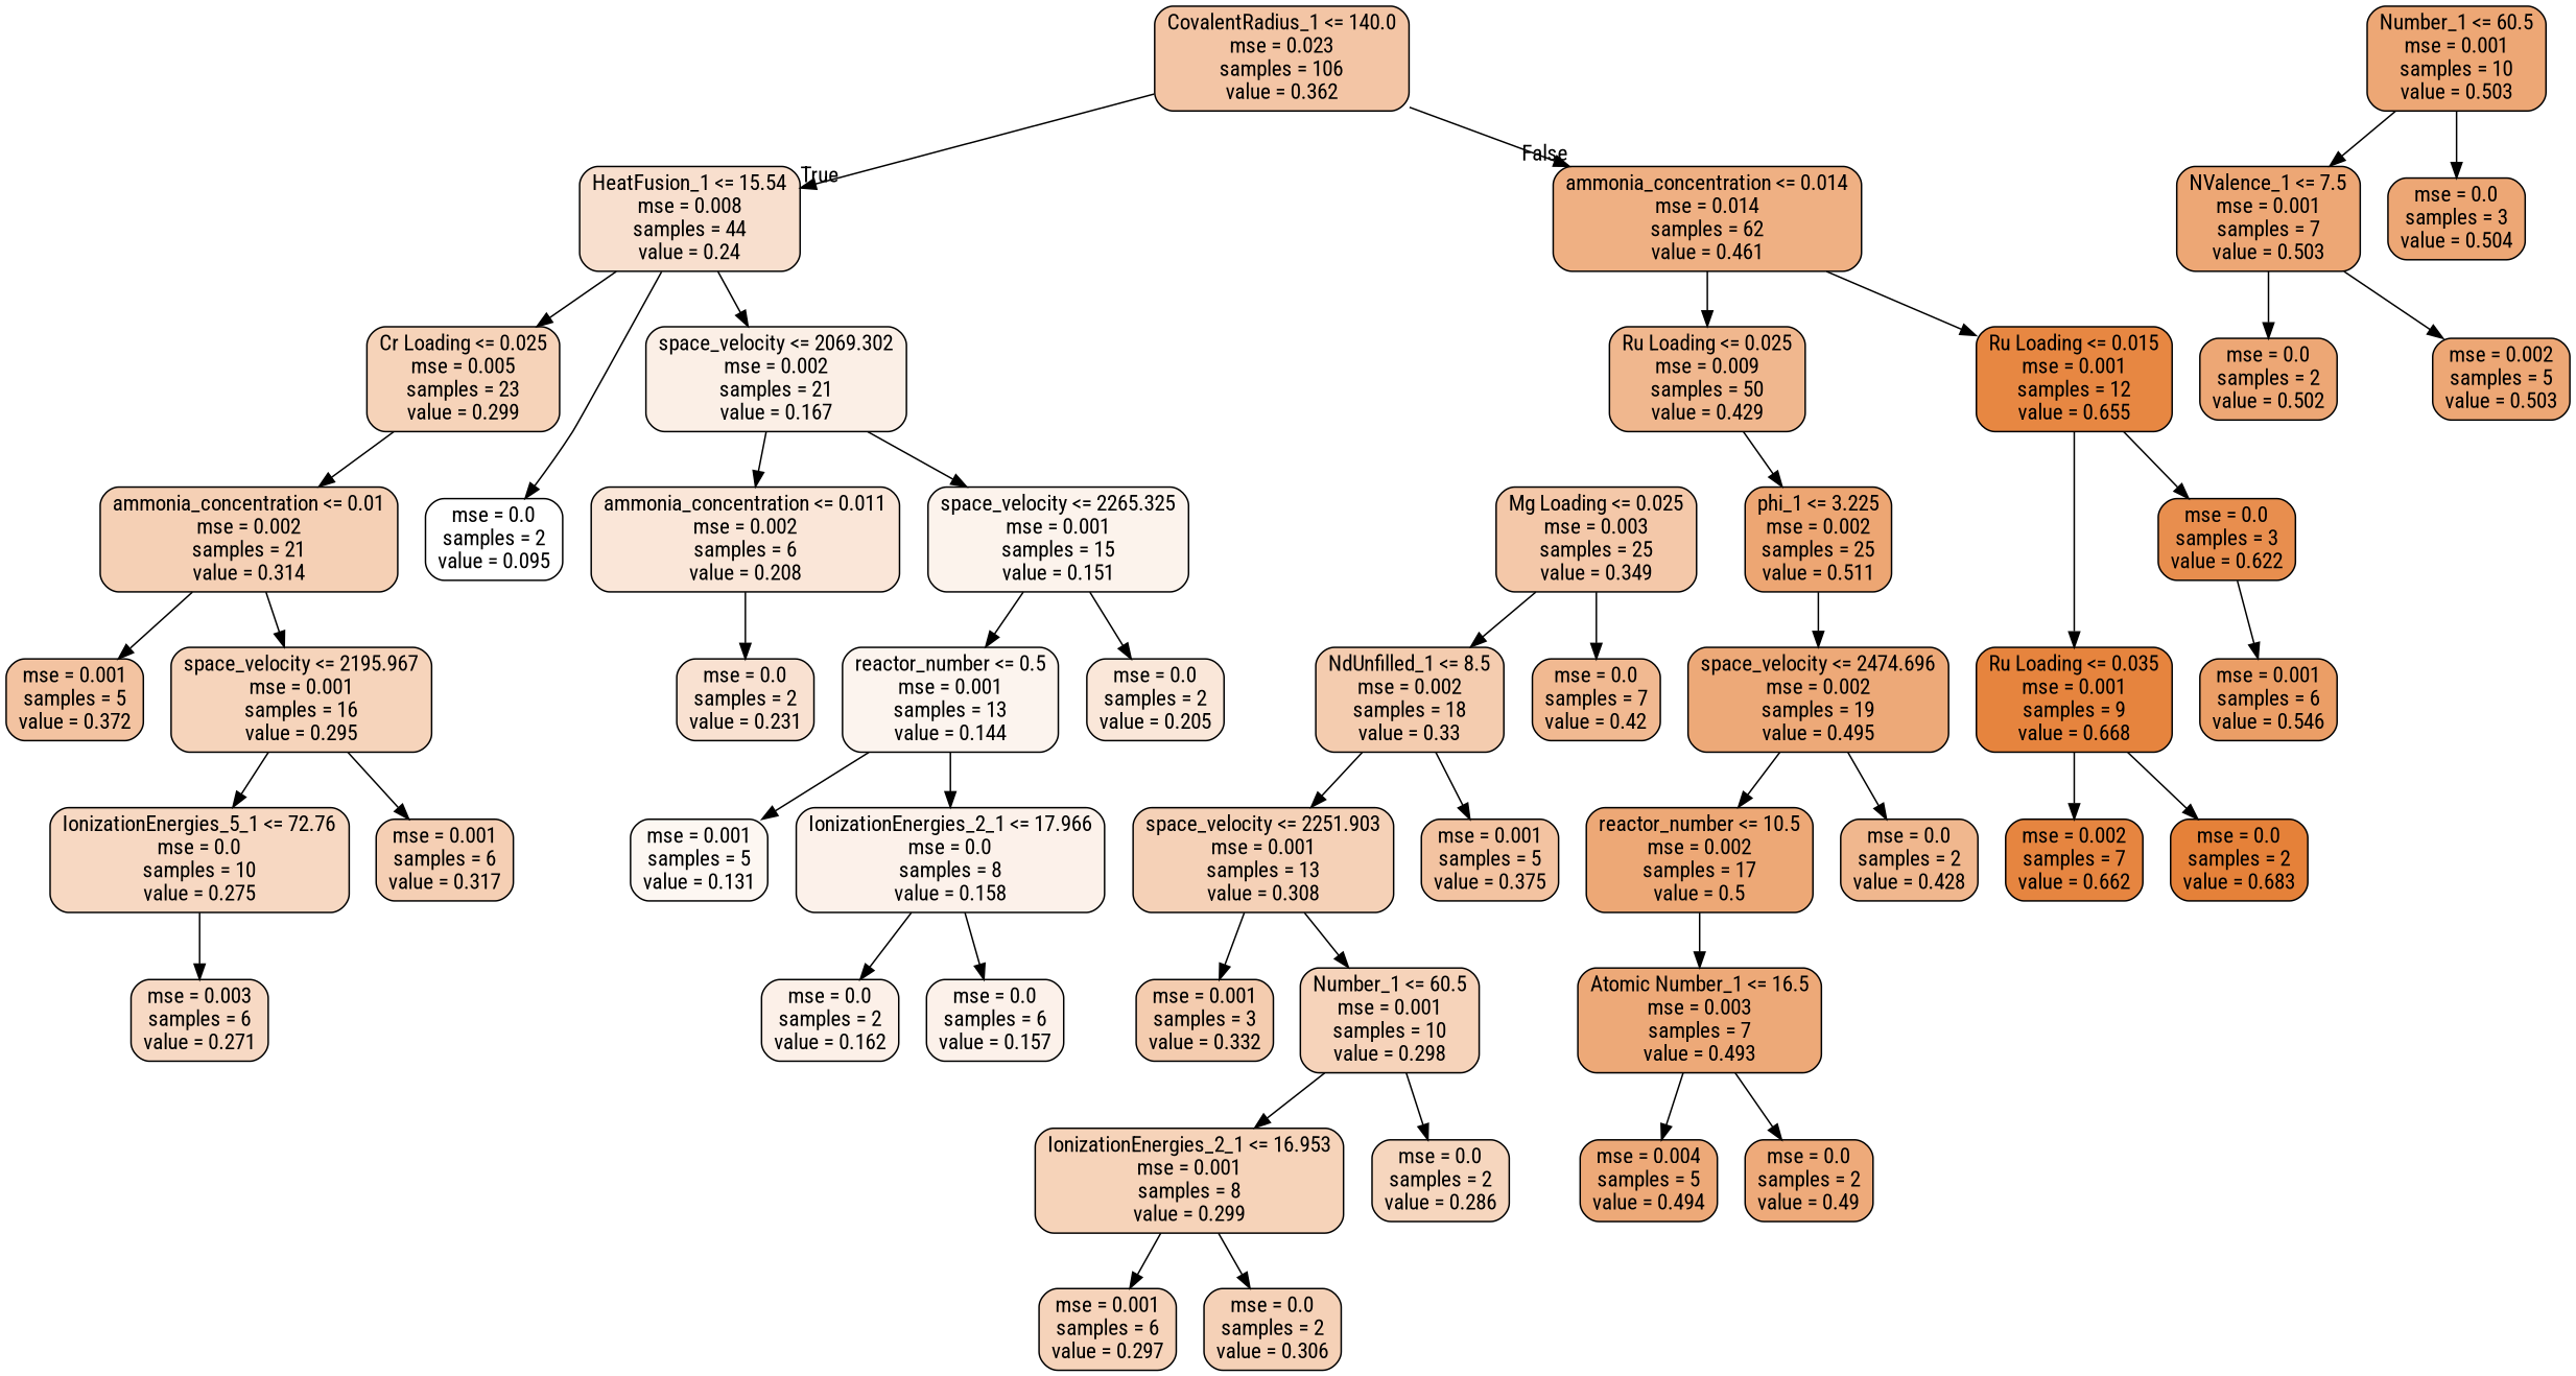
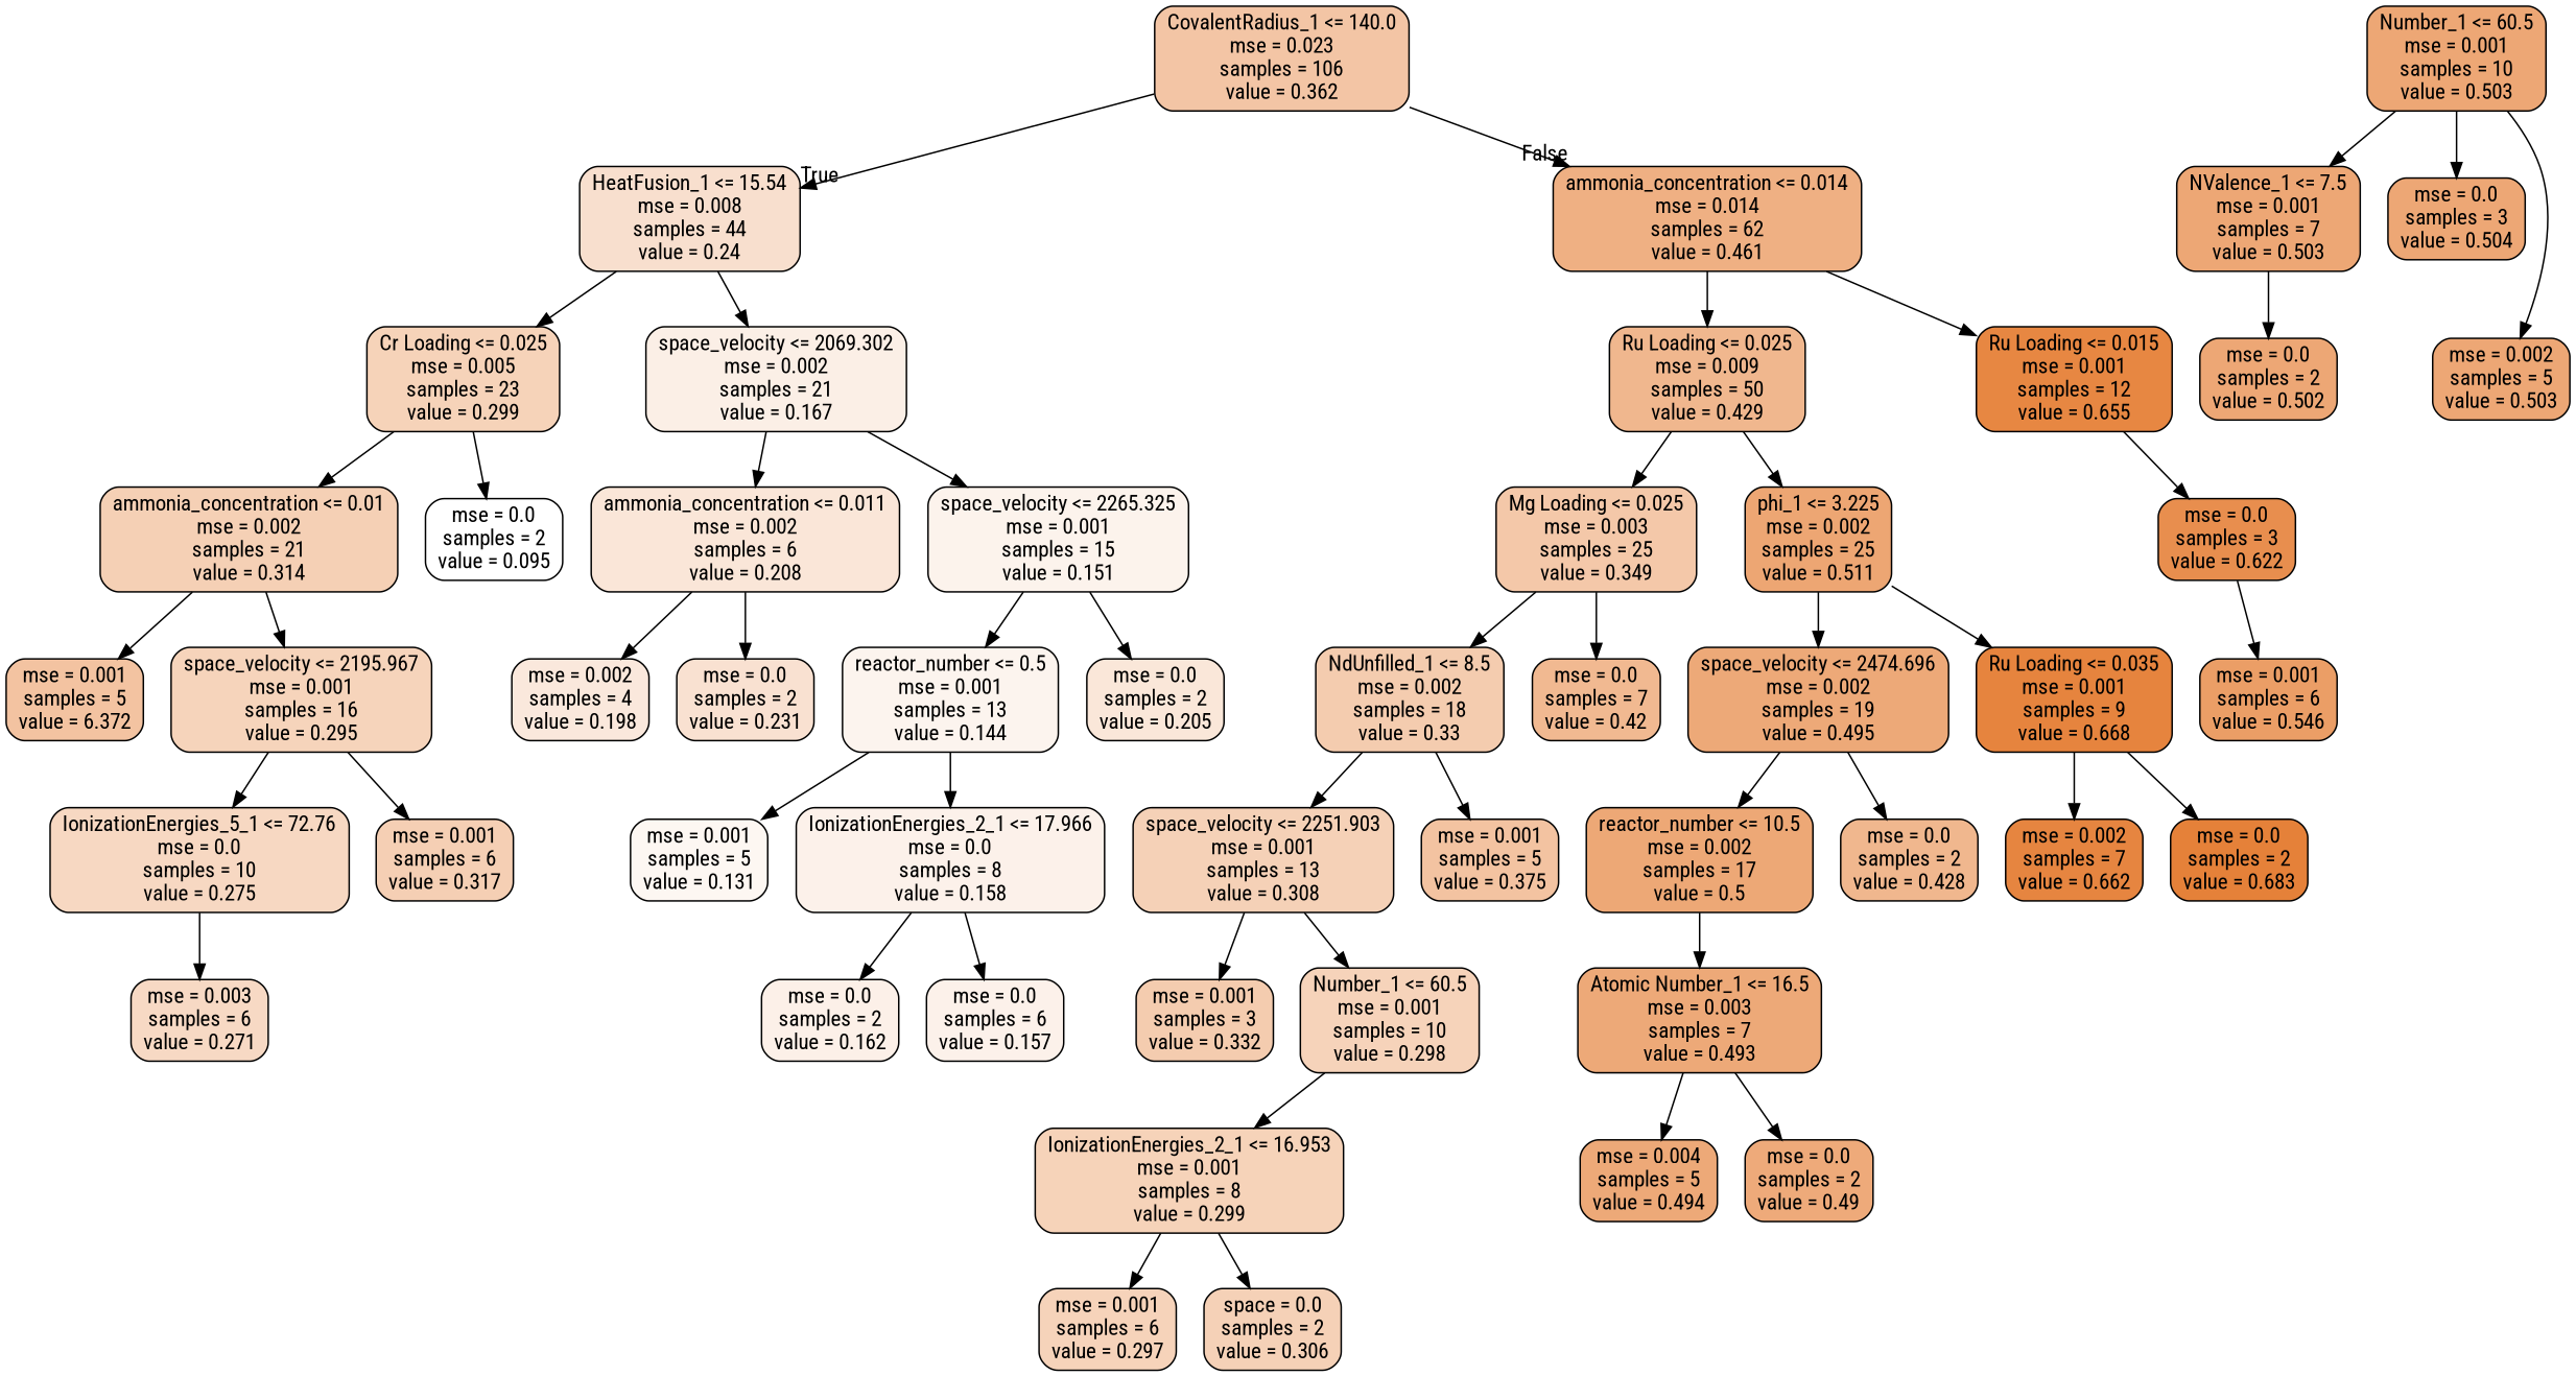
  digraph {
    fontname="Roboto Condensed"
    node [color=black fillcolor="#e58139b1" fontname="Roboto Condensed" shape=box style="filled, rounded"]
    edge [fontname="Roboto Condensed"]
    n1 [fillcolor="#e5813974" label="CovalentRadius_1 <= 140.0\nmse = 0.023\nsamples = 106\nvalue = 0.362"]
    n2 [fillcolor="#e581393f" label="HeatFusion_1 <= 15.54\nmse = 0.008\nsamples = 44\nvalue = 0.24"]
    n3 [fillcolor="#e581399f" label="ammonia_concentration <= 0.014\nmse = 0.014\nsamples = 62\nvalue = 0.461"]
    n4 [fillcolor="#e581391f" label="space_velocity <= 2069.302\nmse = 0.002\nsamples = 21\nvalue = 0.167"]
    n5 [fillcolor="#e5813959" label="Cr Loading <= 0.025\nmse = 0.005\nsamples = 23\nvalue = 0.299"]
    n6 [fillcolor="#e5813991" label="Ru Loading <= 0.025\nmse = 0.009\nsamples = 50\nvalue = 0.429"]
    n7 [fillcolor="#e58139f3" label="Ru Loading <= 0.015\nmse = 0.001\nsamples = 12\nvalue = 0.655"]
    n8 [fillcolor="#e5813931" label="ammonia_concentration <= 0.011\nmse = 0.002\nsamples = 6\nvalue = 0.208"]
    n9 [fillcolor="#e5813918" label="space_velocity <= 2265.325\nmse = 0.001\nsamples = 15\nvalue = 0.151"]
    n10 [fillcolor="#e581395f" label="ammonia_concentration <= 0.01\nmse = 0.002\nsamples = 21\nvalue = 0.314"]
    n11 [fillcolor="#e5813900" label="mse = 0.0\nsamples = 2\nvalue = 0.095"]
+   n12 [fillcolor="#e581392d" label="mse = 0.002\nsamples = 4\nvalue = 0.198"]
    n13 [fillcolor="#e581393b" label="mse = 0.0\nsamples = 2\nvalue = 0.231"]
    n14 [fillcolor="#e5813915" label="reactor_number <= 0.5\nmse = 0.001\nsamples = 13\nvalue = 0.144"]
    n15 [fillcolor="#e5813930" label="mse = 0.0\nsamples = 2\nvalue = 0.205"]
    n16 [fillcolor="#e5813910" label="mse = 0.001\nsamples = 5\nvalue = 0.131"]
    n17 [fillcolor="#e581391b" label="IonizationEnergies_2_1 <= 17.966\nmse = 0.0\nsamples = 8\nvalue = 0.158"]
    n18 [fillcolor="#e581391d" label="mse = 0.0\nsamples = 2\nvalue = 0.162"]
    n19 [fillcolor="#e581391b" label="mse = 0.0\nsamples = 6\nvalue = 0.157"]
-   n20 [fillcolor="#e5813978" label="mse = 0.001\nsamples = 5\nvalue = 0.372"]
+   n20 [fillcolor="#e5813978" label="mse = 0.001\nsamples = 5\nvalue = 6.372"]
    n21 [fillcolor="#e5813957" label="space_velocity <= 2195.967\nmse = 0.001\nsamples = 16\nvalue = 0.295"]
    n22 [fillcolor="#e581394e" label="IonizationEnergies_5_1 <= 72.76\nmse = 0.0\nsamples = 10\nvalue = 0.275"]
    n23 [fillcolor="#e5813960" label="mse = 0.001\nsamples = 6\nvalue = 0.317"]
    n24 [fillcolor="#e581394c" label="mse = 0.003\nsamples = 6\nvalue = 0.271"]
    n25 [fillcolor="#e581396e" label="Mg Loading <= 0.025\nmse = 0.003\nsamples = 25\nvalue = 0.349"]
    n26 [fillcolor="#e58139b4" label="phi_1 <= 3.225\nmse = 0.002\nsamples = 25\nvalue = 0.511"]
    n27 [fillcolor="#e58139e4" label="mse = 0.0\nsamples = 3\nvalue = 0.622"]
    n28 [fillcolor="#e58139f8" label="Ru Loading <= 0.035\nmse = 0.001\nsamples = 9\nvalue = 0.668"]
    n29 [fillcolor="#e5813966" label="NdUnfilled_1 <= 8.5\nmse = 0.002\nsamples = 18\nvalue = 0.33"]
    n30 [fillcolor="#e581398d" label="mse = 0.0\nsamples = 7\nvalue = 0.42"]
    n31 [fillcolor="#e58139ad" label="space_velocity <= 2474.696\nmse = 0.002\nsamples = 19\nvalue = 0.495"]
    n32 [fillcolor="#e581395c" label="space_velocity <= 2251.903\nmse = 0.001\nsamples = 13\nvalue = 0.308"]
    n33 [fillcolor="#e5813979" label="mse = 0.001\nsamples = 5\nvalue = 0.375"]
    n34 [fillcolor="#e5813967" label="mse = 0.001\nsamples = 3\nvalue = 0.332"]
    n35 [fillcolor="#e5813958" label="Number_1 <= 60.5\nmse = 0.001\nsamples = 10\nvalue = 0.298"]
    n36 [fillcolor="#e5813959" label="IonizationEnergies_2_1 <= 16.953\nmse = 0.001\nsamples = 8\nvalue = 0.299"]
-   n37 [fillcolor="#e5813953" label="mse = 0.0\nsamples = 2\nvalue = 0.286"]
    n38 [fillcolor="#e5813958" label="mse = 0.001\nsamples = 6\nvalue = 0.297"]
-   n39 [fillcolor="#e581395c" label="mse = 0.0\nsamples = 2\nvalue = 0.306"]
+   n39 [fillcolor="#e581395c" label="space = 0.0\nsamples = 2\nvalue = 0.306"]
    n40 [fillcolor="#e58139c4" label="mse = 0.001\nsamples = 6\nvalue = 0.546"]
    n41 [fillcolor="#e58139b0" label="reactor_number <= 10.5\nmse = 0.002\nsamples = 17\nvalue = 0.5"]
    n42 [fillcolor="#e5813991" label="mse = 0.0\nsamples = 2\nvalue = 0.428"]
    n43 [fillcolor="#e58139ad" label="Atomic Number_1 <= 16.5\nmse = 0.003\nsamples = 7\nvalue = 0.493"]
    n44 [fillcolor="#e58139ad" label="mse = 0.004\nsamples = 5\nvalue = 0.494"]
    n45 [fillcolor="#e58139ab" label="mse = 0.0\nsamples = 2\nvalue = 0.49"]
    n46 [label="Number_1 <= 60.5\nmse = 0.001\nsamples = 10\nvalue = 0.503"]
    n47 [label="NValence_1 <= 7.5\nmse = 0.001\nsamples = 7\nvalue = 0.503"]
    n48 [label="mse = 0.0\nsamples = 3\nvalue = 0.504"]
    n49 [label="mse = 0.002\nsamples = 5\nvalue = 0.503"]
    n50 [label="mse = 0.0\nsamples = 2\nvalue = 0.502"]
    n51 [fillcolor="#e58139f6" label="mse = 0.002\nsamples = 7\nvalue = 0.662"]
    n52 [fillcolor="#e58139ff" label="mse = 0.0\nsamples = 2\nvalue = 0.683"]
    n1 -> n2 [headlabel=True labelangle=45 labeldistance=2.5]
    n1 -> n3 [headlabel=False labelangle=-45 labeldistance=2.5]
    n2 -> n4
    n2 -> n5
    n3 -> n6
    n3 -> n7
    n4 -> n8
    n4 -> n9
    n5 -> n10
-   n2 -> n11
+   n5 -> n11
+   n6 -> n25
    n6 -> n26
    n7 -> n27
-   n7 -> n28
+   n26 -> n28
+   n8 -> n12
    n8 -> n13
    n9 -> n14
    n9 -> n15
    n10 -> n20
    n10 -> n21
    n14 -> n16
    n14 -> n17
    n17 -> n18
    n17 -> n19
    n21 -> n22
    n21 -> n23
    n22 -> n24
    n25 -> n29
    n25 -> n30
    n26 -> n31
    n27 -> n40
    n28 -> n51
    n28 -> n52
    n29 -> n32
    n29 -> n33
    n31 -> n41
    n31 -> n42
    n32 -> n34
    n32 -> n35
    n35 -> n36
-   n35 -> n37
    n36 -> n38
    n36 -> n39
    n41 -> n43
    n43 -> n44
    n43 -> n45
    n46 -> n47
    n46 -> n48
-   n47 -> n49
+   n46 -> n49
    n47 -> n50
  }
